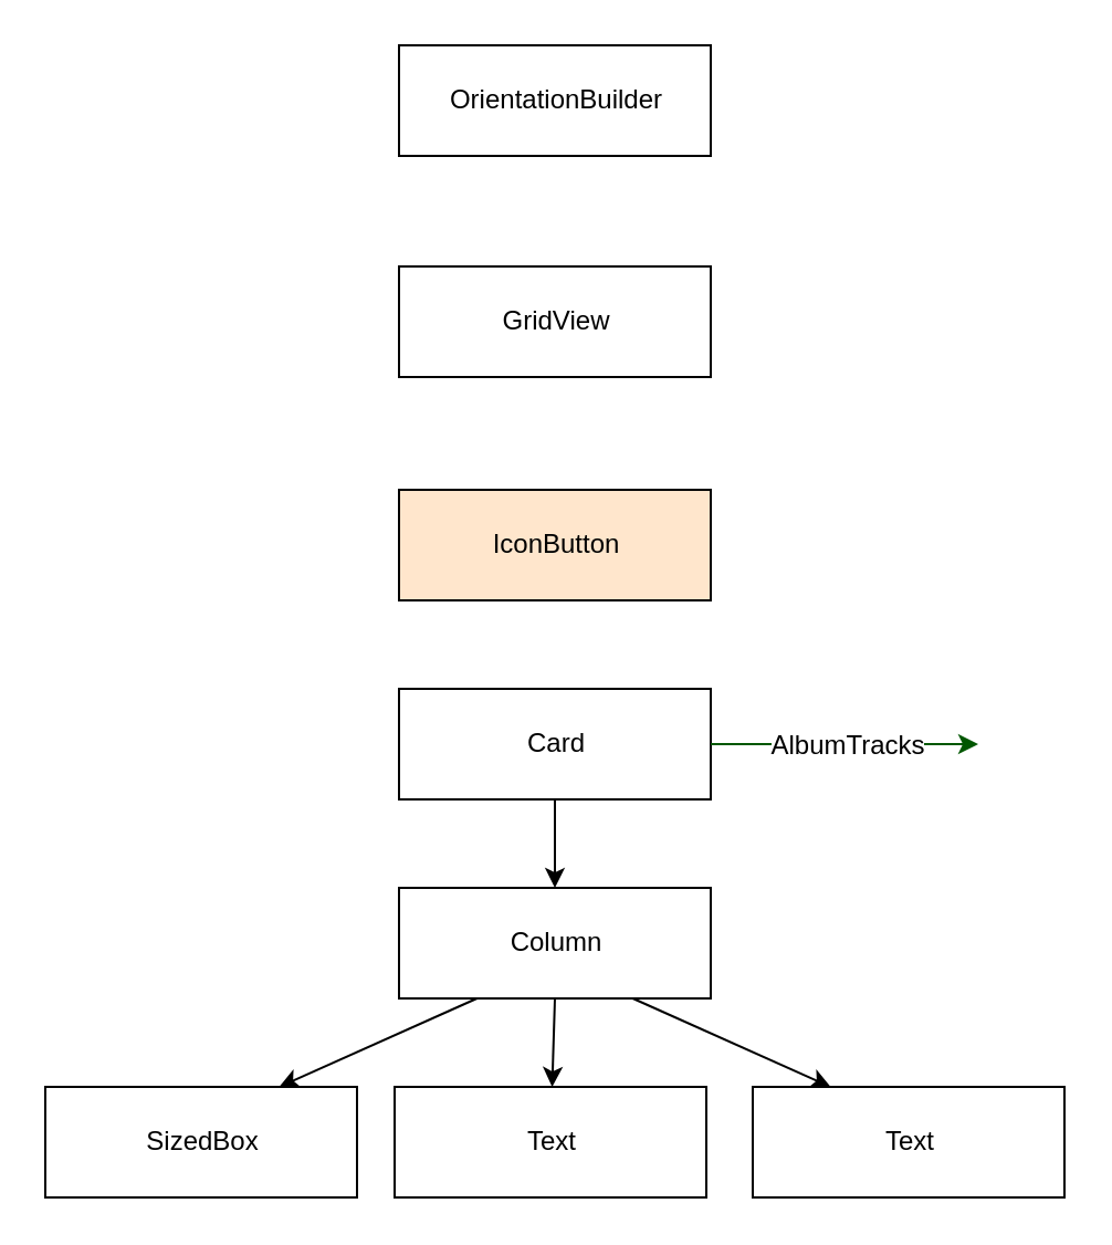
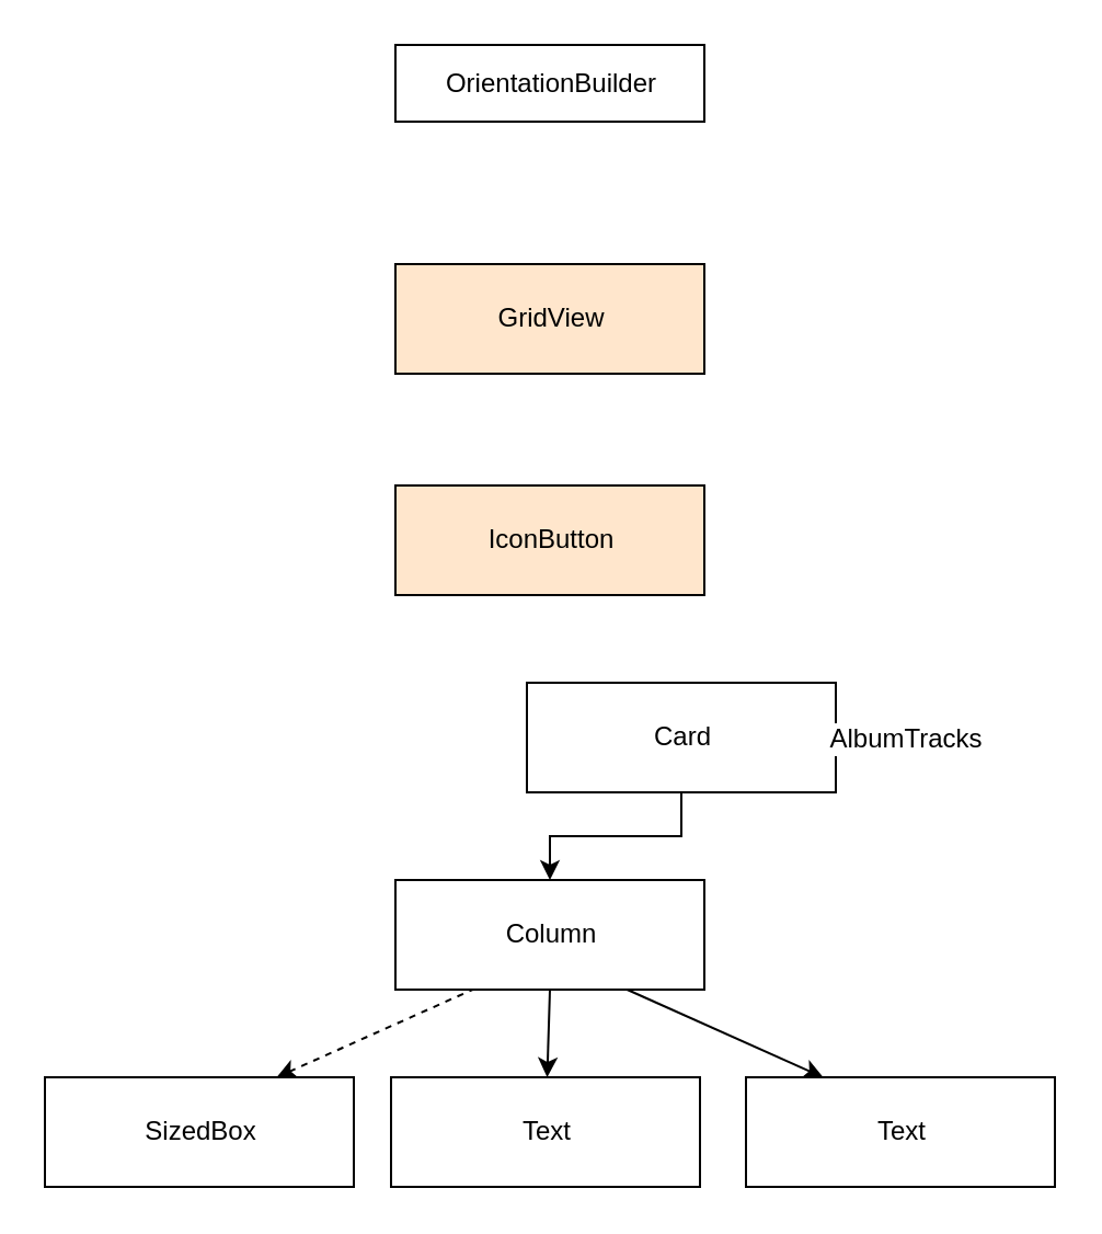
  <mxCell id="0" />
  <mxCell id="1" parent="0" />
- <mxCell id="2" value="OrientationBuilder" style="html=1;" vertex="1" parent="1"><mxGeometry x="180" y="20" width="141" height="50" as="geometry" /></mxCell>
- <mxCell id="3" value="GridView" style="html=1;" vertex="1" parent="1"><mxGeometry x="180" y="120" width="141" height="50" as="geometry" /></mxCell>
+ <mxCell id="2" value="OrientationBuilder" style="html=1;" vertex="1" parent="1"><mxGeometry x="180" y="20" width="141" height="35" as="geometry" /></mxCell>
+ <mxCell id="3" value="GridView" style="html=1;fillColor=#ffe6cc;" vertex="1" parent="1"><mxGeometry x="180" y="120" width="141" height="50" as="geometry" /></mxCell>
  <mxCell id="4" value="IconButton" style="html=1;fillColor=#ffe6cc;" vertex="1" parent="1"><mxGeometry x="180" y="221" width="141" height="50" as="geometry" /></mxCell>
- <mxCell id="5" value="Card" style="html=1;" vertex="1" parent="1"><mxGeometry x="180" y="311" width="141" height="50" as="geometry" /></mxCell>
+ <mxCell id="5" value="Card" style="html=1;" vertex="1" parent="1"><mxGeometry x="240" y="311" width="141" height="50" as="geometry" /></mxCell>
  <mxCell id="6" style="edgeStyle=orthogonalEdgeStyle;rounded=0;orthogonalLoop=1;jettySize=auto;html=1;fontSize=12;startArrow=classic;startFill=1;endArrow=none;endFill=0;" edge="1" parent="1" source="7" target="5"><mxGeometry relative="1" as="geometry" /></mxCell>
  <mxCell id="7" value="Column" style="html=1;" vertex="1" parent="1"><mxGeometry x="180" y="401" width="141" height="50" as="geometry" /></mxCell>
  <mxCell id="8" style="edgeStyle=none;rounded=0;orthogonalLoop=1;jettySize=auto;html=1;entryX=0.5;entryY=1;entryDx=0;entryDy=0;fontSize=12;startArrow=classic;startFill=1;endArrow=none;endFill=0;" edge="1" parent="1" source="9" target="7"><mxGeometry relative="1" as="geometry" /></mxCell>
  <mxCell id="9" value="Text" style="html=1;" vertex="1" parent="1"><mxGeometry x="178" y="491" width="141" height="50" as="geometry" /></mxCell>
- <mxCell id="10" style="edgeStyle=none;rounded=0;orthogonalLoop=1;jettySize=auto;html=1;entryX=0.25;entryY=1;entryDx=0;entryDy=0;fontSize=12;startArrow=classic;startFill=1;endArrow=none;endFill=0;exitX=0.75;exitY=0;exitDx=0;exitDy=0;" edge="1" parent="1" source="11" target="7"><mxGeometry relative="1" as="geometry" /></mxCell>
+ <mxCell id="10" style="edgeStyle=none;rounded=0;orthogonalLoop=1;jettySize=auto;html=1;entryX=0.25;entryY=1;entryDx=0;entryDy=0;fontSize=12;startArrow=classic;startFill=1;endArrow=none;endFill=0;exitX=0.75;exitY=0;exitDx=0;exitDy=0;dashed=1;" edge="1" parent="1" source="11" target="7"><mxGeometry relative="1" as="geometry" /></mxCell>
  <mxCell id="11" value="SizedBox" style="html=1;" vertex="1" parent="1"><mxGeometry x="20" y="491" width="141" height="50" as="geometry" /></mxCell>
  <mxCell id="12" style="edgeStyle=none;rounded=0;orthogonalLoop=1;jettySize=auto;html=1;entryX=0.75;entryY=1;entryDx=0;entryDy=0;fontSize=12;startArrow=classic;startFill=1;endArrow=none;endFill=0;exitX=0.25;exitY=0;exitDx=0;exitDy=0;" edge="1" parent="1" source="13" target="7"><mxGeometry relative="1" as="geometry" /></mxCell>
  <mxCell id="13" value="Text" style="html=1;" vertex="1" parent="1"><mxGeometry x="340" y="491" width="141" height="50" as="geometry" /></mxCell>
  <mxCell id="14" value="" style="endArrow=classic;html=1;rounded=0;fontSize=12;exitX=1;exitY=0.5;exitDx=0;exitDy=0;fillColor=#008a00;strokeColor=#005700;" edge="1" parent="1" source="5"><mxGeometry relative="1" as="geometry"><mxPoint x="452" y="391" as="sourcePoint" /><mxPoint x="442" y="336" as="targetPoint" /></mxGeometry></mxCell>
  <mxCell id="15" value="AlbumTracks" style="edgeLabel;resizable=0;html=1;align=center;verticalAlign=middle;fontSize=12;" connectable="0" vertex="1" parent="14"><mxGeometry relative="1" as="geometry" /></mxCell>
